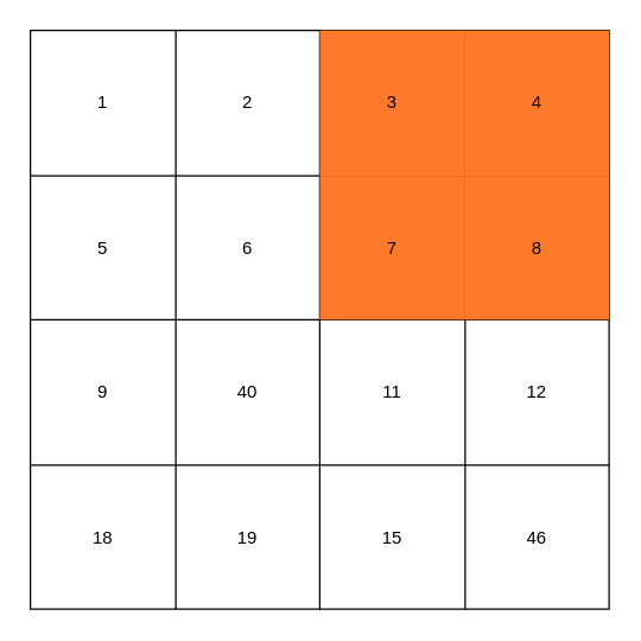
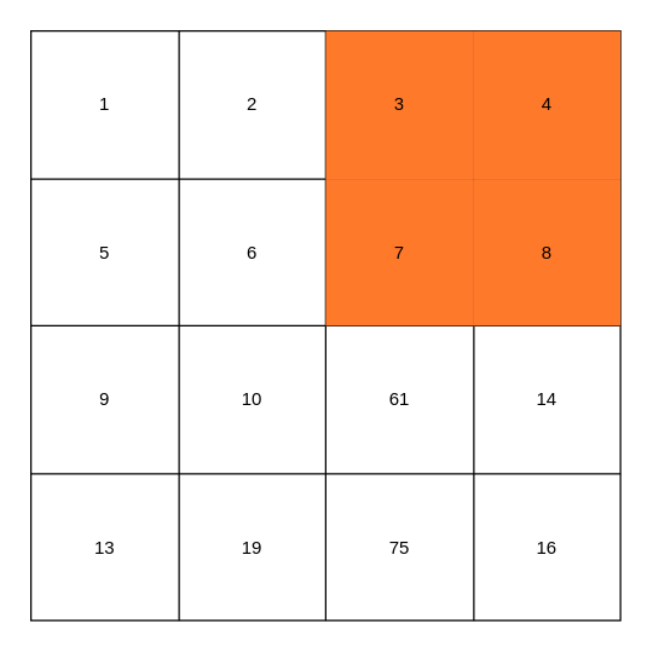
  <mxCell id="0" />
  <mxCell id="1" parent="0" />
  <mxCell id="2" value="" style="shape=table;startSize=0;container=1;collapsible=0;childLayout=tableLayout;" vertex="1" parent="1"><mxGeometry x="20" y="20" width="390" height="390" as="geometry" /></mxCell>
  <mxCell id="3" value="" style="shape=tableRow;horizontal=0;startSize=0;swimlaneHead=0;swimlaneBody=0;top=0;left=0;bottom=0;right=0;collapsible=0;dropTarget=0;fillColor=none;points=[[0,0.5],[1,0.5]];portConstraint=eastwest;" vertex="1" parent="2"><mxGeometry width="390" height="98" as="geometry" /></mxCell>
  <mxCell id="4" value="1" style="shape=partialRectangle;html=1;whiteSpace=wrap;connectable=0;overflow=hidden;fillColor=none;top=0;left=0;bottom=0;right=0;pointerEvents=1;" vertex="1" parent="3"><mxGeometry width="98" height="98" as="geometry"><mxRectangle width="98" height="98" as="alternateBounds" /></mxGeometry></mxCell>
  <mxCell id="5" value="2" style="shape=partialRectangle;html=1;whiteSpace=wrap;connectable=0;overflow=hidden;fillColor=none;top=0;left=0;bottom=0;right=0;pointerEvents=1;" vertex="1" parent="3"><mxGeometry x="98" width="97" height="98" as="geometry"><mxRectangle width="97" height="98" as="alternateBounds" /></mxGeometry></mxCell>
  <mxCell id="6" value="3" style="shape=partialRectangle;html=1;whiteSpace=wrap;connectable=0;overflow=hidden;fillColor=#FF792B;top=0;left=0;bottom=0;right=0;pointerEvents=1;strokeWidth=1;" vertex="1" parent="3"><mxGeometry x="195" width="98" height="98" as="geometry"><mxRectangle width="98" height="98" as="alternateBounds" /></mxGeometry></mxCell>
  <mxCell id="7" value="4" style="shape=partialRectangle;html=1;whiteSpace=wrap;connectable=0;overflow=hidden;fillColor=#FF792B;top=0;left=0;bottom=0;right=0;pointerEvents=1;" vertex="1" parent="3"><mxGeometry x="293" width="97" height="98" as="geometry"><mxRectangle width="97" height="98" as="alternateBounds" /></mxGeometry></mxCell>
  <mxCell id="8" value="" style="shape=tableRow;horizontal=0;startSize=0;swimlaneHead=0;swimlaneBody=0;top=0;left=0;bottom=0;right=0;collapsible=0;dropTarget=0;fillColor=none;points=[[0,0.5],[1,0.5]];portConstraint=eastwest;" vertex="1" parent="2"><mxGeometry y="98" width="390" height="97" as="geometry" /></mxCell>
  <mxCell id="9" value="5" style="shape=partialRectangle;html=1;whiteSpace=wrap;connectable=0;overflow=hidden;fillColor=none;top=0;left=0;bottom=0;right=0;pointerEvents=1;" vertex="1" parent="8"><mxGeometry width="98" height="97" as="geometry"><mxRectangle width="98" height="97" as="alternateBounds" /></mxGeometry></mxCell>
  <mxCell id="10" value="6" style="shape=partialRectangle;html=1;whiteSpace=wrap;connectable=0;overflow=hidden;fillColor=none;top=0;left=0;bottom=0;right=0;pointerEvents=1;" vertex="1" parent="8"><mxGeometry x="98" width="97" height="97" as="geometry"><mxRectangle width="97" height="97" as="alternateBounds" /></mxGeometry></mxCell>
  <mxCell id="11" value="7" style="shape=partialRectangle;html=1;whiteSpace=wrap;connectable=0;overflow=hidden;fillColor=#FF792B;top=0;left=0;bottom=0;right=0;pointerEvents=1;" vertex="1" parent="8"><mxGeometry x="195" width="98" height="97" as="geometry"><mxRectangle width="98" height="97" as="alternateBounds" /></mxGeometry></mxCell>
  <mxCell id="12" value="8" style="shape=partialRectangle;html=1;whiteSpace=wrap;connectable=0;overflow=hidden;fillColor=#FF792B;top=0;left=0;bottom=0;right=0;pointerEvents=1;" vertex="1" parent="8"><mxGeometry x="293" width="97" height="97" as="geometry"><mxRectangle width="97" height="97" as="alternateBounds" /></mxGeometry></mxCell>
  <mxCell id="13" value="" style="shape=tableRow;horizontal=0;startSize=0;swimlaneHead=0;swimlaneBody=0;top=0;left=0;bottom=0;right=0;collapsible=0;dropTarget=0;fillColor=none;points=[[0,0.5],[1,0.5]];portConstraint=eastwest;" vertex="1" parent="2"><mxGeometry y="195" width="390" height="98" as="geometry" /></mxCell>
  <mxCell id="14" value="9" style="shape=partialRectangle;html=1;whiteSpace=wrap;connectable=0;overflow=hidden;fillColor=none;top=0;left=0;bottom=0;right=0;pointerEvents=1;" vertex="1" parent="13"><mxGeometry width="98" height="98" as="geometry"><mxRectangle width="98" height="98" as="alternateBounds" /></mxGeometry></mxCell>
- <mxCell id="15" value="40" style="shape=partialRectangle;html=1;whiteSpace=wrap;connectable=0;overflow=hidden;fillColor=none;top=0;left=0;bottom=0;right=0;pointerEvents=1;" vertex="1" parent="13"><mxGeometry x="98" width="97" height="98" as="geometry"><mxRectangle width="97" height="98" as="alternateBounds" /></mxGeometry></mxCell>
- <mxCell id="16" value="11" style="shape=partialRectangle;html=1;whiteSpace=wrap;connectable=0;overflow=hidden;fillColor=none;top=0;left=0;bottom=0;right=0;pointerEvents=1;" vertex="1" parent="13"><mxGeometry x="195" width="98" height="98" as="geometry"><mxRectangle width="98" height="98" as="alternateBounds" /></mxGeometry></mxCell>
- <mxCell id="17" value="12" style="shape=partialRectangle;html=1;whiteSpace=wrap;connectable=0;overflow=hidden;fillColor=none;top=0;left=0;bottom=0;right=0;pointerEvents=1;" vertex="1" parent="13"><mxGeometry x="293" width="97" height="98" as="geometry"><mxRectangle width="97" height="98" as="alternateBounds" /></mxGeometry></mxCell>
+ <mxCell id="15" value="10" style="shape=partialRectangle;html=1;whiteSpace=wrap;connectable=0;overflow=hidden;fillColor=none;top=0;left=0;bottom=0;right=0;pointerEvents=1;" vertex="1" parent="13"><mxGeometry x="98" width="97" height="98" as="geometry"><mxRectangle width="97" height="98" as="alternateBounds" /></mxGeometry></mxCell>
+ <mxCell id="16" value="61" style="shape=partialRectangle;html=1;whiteSpace=wrap;connectable=0;overflow=hidden;fillColor=none;top=0;left=0;bottom=0;right=0;pointerEvents=1;" vertex="1" parent="13"><mxGeometry x="195" width="98" height="98" as="geometry"><mxRectangle width="98" height="98" as="alternateBounds" /></mxGeometry></mxCell>
+ <mxCell id="17" value="14" style="shape=partialRectangle;html=1;whiteSpace=wrap;connectable=0;overflow=hidden;fillColor=none;top=0;left=0;bottom=0;right=0;pointerEvents=1;" vertex="1" parent="13"><mxGeometry x="293" width="97" height="98" as="geometry"><mxRectangle width="97" height="98" as="alternateBounds" /></mxGeometry></mxCell>
  <mxCell id="18" value="" style="shape=tableRow;horizontal=0;startSize=0;swimlaneHead=0;swimlaneBody=0;top=0;left=0;bottom=0;right=0;collapsible=0;dropTarget=0;fillColor=none;points=[[0,0.5],[1,0.5]];portConstraint=eastwest;" vertex="1" parent="2"><mxGeometry y="293" width="390" height="97" as="geometry" /></mxCell>
- <mxCell id="19" value="18" style="shape=partialRectangle;html=1;whiteSpace=wrap;connectable=0;overflow=hidden;fillColor=none;top=0;left=0;bottom=0;right=0;pointerEvents=1;" vertex="1" parent="18"><mxGeometry width="98" height="97" as="geometry"><mxRectangle width="98" height="97" as="alternateBounds" /></mxGeometry></mxCell>
+ <mxCell id="19" value="13" style="shape=partialRectangle;html=1;whiteSpace=wrap;connectable=0;overflow=hidden;fillColor=none;top=0;left=0;bottom=0;right=0;pointerEvents=1;" vertex="1" parent="18"><mxGeometry width="98" height="97" as="geometry"><mxRectangle width="98" height="97" as="alternateBounds" /></mxGeometry></mxCell>
  <mxCell id="20" value="19" style="shape=partialRectangle;html=1;whiteSpace=wrap;connectable=0;overflow=hidden;fillColor=none;top=0;left=0;bottom=0;right=0;pointerEvents=1;" vertex="1" parent="18"><mxGeometry x="98" width="97" height="97" as="geometry"><mxRectangle width="97" height="97" as="alternateBounds" /></mxGeometry></mxCell>
- <mxCell id="21" value="15" style="shape=partialRectangle;html=1;whiteSpace=wrap;connectable=0;overflow=hidden;fillColor=none;top=0;left=0;bottom=0;right=0;pointerEvents=1;" vertex="1" parent="18"><mxGeometry x="195" width="98" height="97" as="geometry"><mxRectangle width="98" height="97" as="alternateBounds" /></mxGeometry></mxCell>
- <mxCell id="22" value="46" style="shape=partialRectangle;html=1;whiteSpace=wrap;connectable=0;overflow=hidden;fillColor=none;top=0;left=0;bottom=0;right=0;pointerEvents=1;" vertex="1" parent="18"><mxGeometry x="293" width="97" height="97" as="geometry"><mxRectangle width="97" height="97" as="alternateBounds" /></mxGeometry></mxCell>
+ <mxCell id="21" value="75" style="shape=partialRectangle;html=1;whiteSpace=wrap;connectable=0;overflow=hidden;fillColor=none;top=0;left=0;bottom=0;right=0;pointerEvents=1;" vertex="1" parent="18"><mxGeometry x="195" width="98" height="97" as="geometry"><mxRectangle width="98" height="97" as="alternateBounds" /></mxGeometry></mxCell>
+ <mxCell id="22" value="16" style="shape=partialRectangle;html=1;whiteSpace=wrap;connectable=0;overflow=hidden;fillColor=none;top=0;left=0;bottom=0;right=0;pointerEvents=1;" vertex="1" parent="18"><mxGeometry x="293" width="97" height="97" as="geometry"><mxRectangle width="97" height="97" as="alternateBounds" /></mxGeometry></mxCell>
